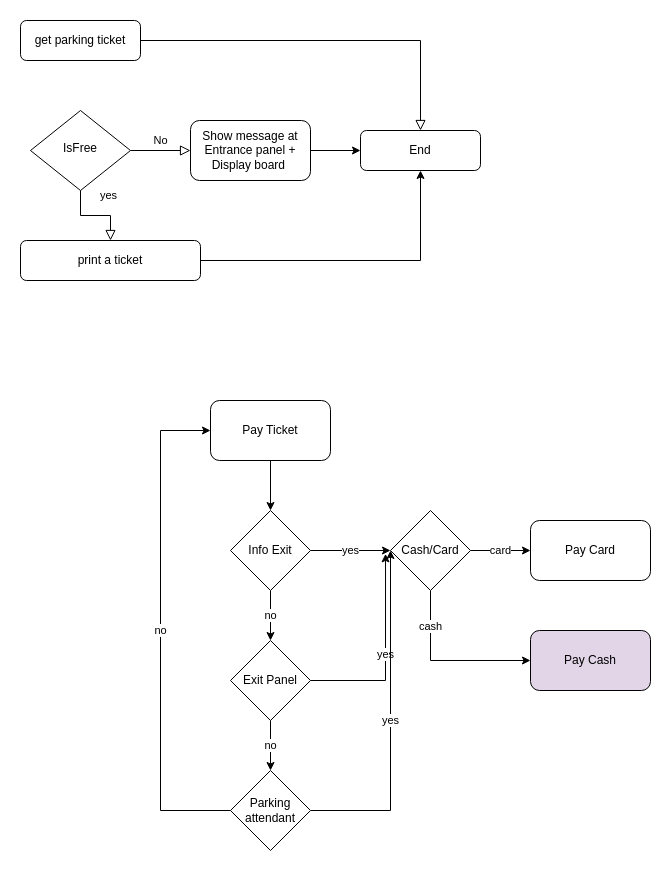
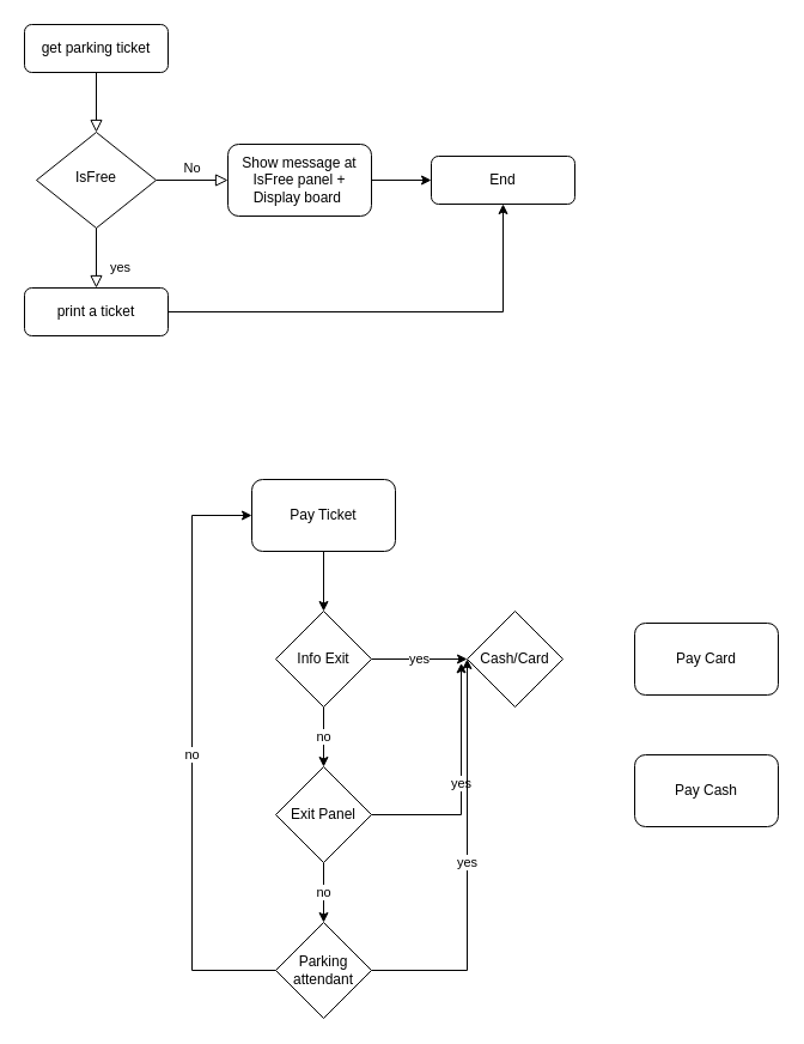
  <mxCell id="0" />
  <mxCell id="1" parent="0" />
- <mxCell id="2" value="" style="rounded=0;html=1;jettySize=auto;orthogonalLoop=1;fontSize=11;endArrow=block;endFill=0;endSize=8;strokeWidth=1;shadow=0;labelBackgroundColor=none;edgeStyle=orthogonalEdgeStyle;" parent="1" source="3" target="6" edge="1"><mxGeometry relative="1" as="geometry" /></mxCell>
+ <mxCell id="2" value="" style="rounded=0;html=1;jettySize=auto;orthogonalLoop=1;fontSize=11;endArrow=block;endFill=0;endSize=8;strokeWidth=1;shadow=0;labelBackgroundColor=none;edgeStyle=orthogonalEdgeStyle;" parent="1" source="3" target="5" edge="1"><mxGeometry relative="1" as="geometry" /></mxCell>
  <mxCell id="3" value="get parking ticket" style="rounded=1;whiteSpace=wrap;html=1;fontSize=12;glass=0;strokeWidth=1;shadow=0;" parent="1" vertex="1"><mxGeometry x="20" y="20" width="120" height="40" as="geometry" /></mxCell>
  <mxCell id="4" value="No" style="edgeStyle=orthogonalEdgeStyle;rounded=0;html=1;jettySize=auto;orthogonalLoop=1;fontSize=11;endArrow=block;endFill=0;endSize=8;strokeWidth=1;shadow=0;labelBackgroundColor=none;entryX=0;entryY=0.5;entryDx=0;entryDy=0;" parent="1" source="5" target="11" edge="1"><mxGeometry y="10" relative="1" as="geometry"><mxPoint as="offset" /><mxPoint x="190" y="150" as="targetPoint" /></mxGeometry></mxCell>
  <mxCell id="5" value="IsFree" style="rhombus;whiteSpace=wrap;html=1;shadow=0;fontFamily=Helvetica;fontSize=12;align=center;strokeWidth=1;spacing=6;spacingTop=-4;" parent="1" vertex="1"><mxGeometry x="30" y="110" width="100" height="80" as="geometry" /></mxCell>
  <mxCell id="6" value="End" style="rounded=1;whiteSpace=wrap;html=1;fontSize=12;glass=0;strokeWidth=1;shadow=0;" parent="1" vertex="1"><mxGeometry x="360" y="130" width="120" height="40" as="geometry" /></mxCell>
  <mxCell id="7" value="yes" style="rounded=0;html=1;jettySize=auto;orthogonalLoop=1;fontSize=11;endArrow=block;endFill=0;endSize=8;strokeWidth=1;shadow=0;labelBackgroundColor=none;edgeStyle=orthogonalEdgeStyle;exitX=0.5;exitY=1;exitDx=0;exitDy=0;" parent="1" source="5" target="9" edge="1"><mxGeometry x="0.333" y="20" relative="1" as="geometry"><mxPoint as="offset" /><mxPoint x="80" y="310" as="sourcePoint" /></mxGeometry></mxCell>
  <mxCell id="8" style="edgeStyle=orthogonalEdgeStyle;rounded=0;orthogonalLoop=1;jettySize=auto;html=1;entryX=0.5;entryY=1;entryDx=0;entryDy=0;" edge="1" parent="1" source="9" target="6"><mxGeometry relative="1" as="geometry" /></mxCell>
- <mxCell id="9" value="print a ticket" style="rounded=1;whiteSpace=wrap;html=1;fontSize=12;glass=0;strokeWidth=1;shadow=0;" parent="1" vertex="1"><mxGeometry x="20" y="240" width="180" height="40" as="geometry" /></mxCell>
+ <mxCell id="9" value="print a ticket" style="rounded=1;whiteSpace=wrap;html=1;fontSize=12;glass=0;strokeWidth=1;shadow=0;" parent="1" vertex="1"><mxGeometry x="20" y="240" width="120" height="40" as="geometry" /></mxCell>
  <mxCell id="10" style="edgeStyle=orthogonalEdgeStyle;rounded=0;orthogonalLoop=1;jettySize=auto;html=1;entryX=0;entryY=0.5;entryDx=0;entryDy=0;" edge="1" parent="1" source="11" target="6"><mxGeometry relative="1" as="geometry" /></mxCell>
- <mxCell id="11" value="Show message at Entrance panel + Display board&amp;nbsp;" style="rounded=1;whiteSpace=wrap;html=1;" vertex="1" parent="1"><mxGeometry x="190" y="120" width="120" height="60" as="geometry" /></mxCell>
+ <mxCell id="11" value="Show message at IsFree panel + Display board&amp;nbsp;" style="rounded=1;whiteSpace=wrap;html=1;" vertex="1" parent="1"><mxGeometry x="190" y="120" width="120" height="60" as="geometry" /></mxCell>
  <mxCell id="12" style="edgeStyle=orthogonalEdgeStyle;rounded=0;orthogonalLoop=1;jettySize=auto;html=1;entryX=0.5;entryY=0;entryDx=0;entryDy=0;" edge="1" parent="1" source="13" target="16"><mxGeometry relative="1" as="geometry" /></mxCell>
  <mxCell id="13" value="Pay Ticket" style="rounded=1;whiteSpace=wrap;html=1;" vertex="1" parent="1"><mxGeometry x="210" y="400" width="120" height="60" as="geometry" /></mxCell>
  <mxCell id="14" value="yes" style="edgeStyle=orthogonalEdgeStyle;rounded=0;orthogonalLoop=1;jettySize=auto;html=1;entryX=0;entryY=0.5;entryDx=0;entryDy=0;" edge="1" parent="1" source="16" target="25"><mxGeometry relative="1" as="geometry"><mxPoint x="350" y="550" as="targetPoint" /></mxGeometry></mxCell>
  <mxCell id="15" value="no" style="edgeStyle=orthogonalEdgeStyle;rounded=0;orthogonalLoop=1;jettySize=auto;html=1;" edge="1" parent="1" source="16" target="19"><mxGeometry relative="1" as="geometry" /></mxCell>
  <mxCell id="16" value="Info Exit" style="rhombus;whiteSpace=wrap;html=1;" vertex="1" parent="1"><mxGeometry x="230" y="510" width="80" height="80" as="geometry" /></mxCell>
  <mxCell id="17" value="no" style="edgeStyle=orthogonalEdgeStyle;rounded=0;orthogonalLoop=1;jettySize=auto;html=1;entryX=0.5;entryY=0;entryDx=0;entryDy=0;" edge="1" parent="1" source="19" target="22"><mxGeometry relative="1" as="geometry" /></mxCell>
  <mxCell id="18" value="yes" style="edgeStyle=orthogonalEdgeStyle;rounded=0;orthogonalLoop=1;jettySize=auto;html=1;entryX=-0.062;entryY=0.542;entryDx=0;entryDy=0;entryPerimeter=0;" edge="1" parent="1" source="19" target="25"><mxGeometry relative="1" as="geometry"><mxPoint x="390" y="680" as="targetPoint" /></mxGeometry></mxCell>
  <mxCell id="19" value="Exit Panel" style="rhombus;whiteSpace=wrap;html=1;" vertex="1" parent="1"><mxGeometry x="230" y="640" width="80" height="80" as="geometry" /></mxCell>
  <mxCell id="20" value="no" style="edgeStyle=orthogonalEdgeStyle;rounded=0;orthogonalLoop=1;jettySize=auto;html=1;entryX=0;entryY=0.5;entryDx=0;entryDy=0;" edge="1" parent="1" source="22" target="13"><mxGeometry relative="1" as="geometry"><Array as="points"><mxPoint x="160" y="810" /><mxPoint x="160" y="430" /></Array></mxGeometry></mxCell>
  <mxCell id="21" value="yes" style="edgeStyle=orthogonalEdgeStyle;rounded=0;orthogonalLoop=1;jettySize=auto;html=1;entryX=0;entryY=0.5;entryDx=0;entryDy=0;" edge="1" parent="1" source="22" target="25"><mxGeometry relative="1" as="geometry"><mxPoint x="390" y="810" as="targetPoint" /><Array as="points"><mxPoint x="390" y="810" /></Array><mxPoint as="offset" /></mxGeometry></mxCell>
  <mxCell id="22" value="Parking attendant" style="rhombus;whiteSpace=wrap;html=1;" vertex="1" parent="1"><mxGeometry x="230" y="770" width="80" height="80" as="geometry" /></mxCell>
- <mxCell id="23" value="cash" style="edgeStyle=orthogonalEdgeStyle;rounded=0;orthogonalLoop=1;jettySize=auto;html=1;entryX=0;entryY=0.5;entryDx=0;entryDy=0;" edge="1" parent="1" source="25" target="26"><mxGeometry x="-0.579" relative="1" as="geometry"><mxPoint x="400" y="640" as="targetPoint" /><Array as="points"><mxPoint x="430" y="660" /></Array><mxPoint as="offset" /></mxGeometry></mxCell>
- <mxCell id="24" value="card" style="edgeStyle=orthogonalEdgeStyle;rounded=0;orthogonalLoop=1;jettySize=auto;html=1;entryX=0;entryY=0.5;entryDx=0;entryDy=0;" edge="1" parent="1" source="25" target="27"><mxGeometry relative="1" as="geometry"><mxPoint x="490" y="550" as="targetPoint" /></mxGeometry></mxCell>
  <mxCell id="25" value="Cash/Card" style="rhombus;whiteSpace=wrap;html=1;" vertex="1" parent="1"><mxGeometry x="390" y="510" width="80" height="80" as="geometry" /></mxCell>
- <mxCell id="26" value="Pay Cash" style="rounded=1;whiteSpace=wrap;html=1;fillColor=#e1d5e7;" vertex="1" parent="1"><mxGeometry x="530" y="630" width="120" height="60" as="geometry" /></mxCell>
+ <mxCell id="26" value="Pay Cash" style="rounded=1;whiteSpace=wrap;html=1;" vertex="1" parent="1"><mxGeometry x="530" y="630" width="120" height="60" as="geometry" /></mxCell>
  <mxCell id="27" value="Pay Card" style="rounded=1;whiteSpace=wrap;html=1;" vertex="1" parent="1"><mxGeometry x="530" y="520" width="120" height="60" as="geometry" /></mxCell>
